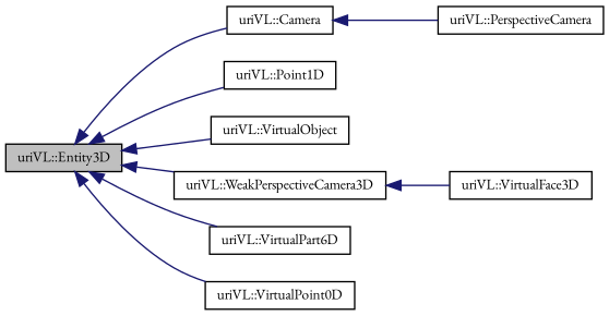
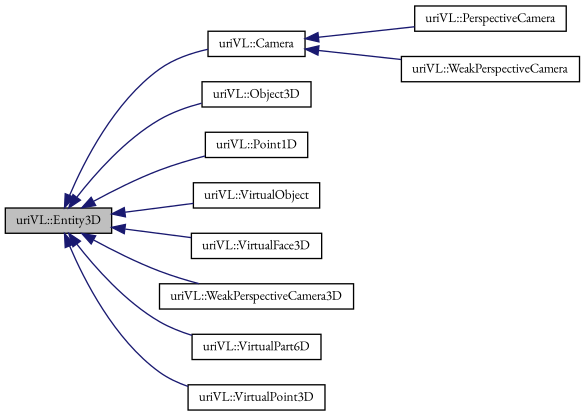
  digraph {
    fontname="EB Garamond"
    rankdir=LR
    node [color=black fillcolor=white fontname="EB Garamond" fontsize=10 shape=record style=filled]
    edge [color=midnightblue dir=back fontname="EB Garamond" fontsize=10 labelfontname=Helvetica labelfontsize=10 style=solid]
    n1 [fillcolor=grey75 fontcolor=black height=0.2 label="uriVL::Entity3D" width=0.4]
    n2 [height=0.2 label="uriVL::Camera" width=0.4]
+   n3 [height=0.2 label="uriVL::Object3D" width=0.4]
    n4 [height=0.2 label="uriVL::Point1D" width=0.4]
    n5 [height=0.2 label="uriVL::VirtualObject" width=0.4]
    n6 [height=0.2 label="uriVL::VirtualFace3D" width=0.4]
    n7 [height=0.2 label="uriVL::WeakPerspectiveCamera3D" width=0.4]
    n8 [height=0.2 label="uriVL::VirtualPart6D" width=0.4]
-   n9 [height=0.2 label="uriVL::VirtualPoint0D" width=0.4]
+   n9 [height=0.2 label="uriVL::VirtualPoint3D" width=0.4]
    n10 [height=0.2 label="uriVL::PerspectiveCamera" width=0.4]
+   n11 [height=0.2 label="uriVL::WeakPerspectiveCamera" width=0.4]
    n1 -> n2
+   n1 -> n3
    n1 -> n4
    n1 -> n5
-   n7 -> n6
+   n1 -> n6
    n1 -> n7
    n1 -> n8
    n1 -> n9
    n2 -> n10
+   n2 -> n11
  }
